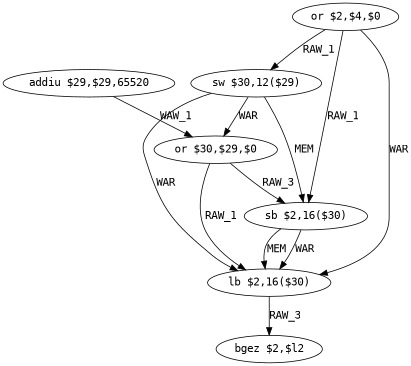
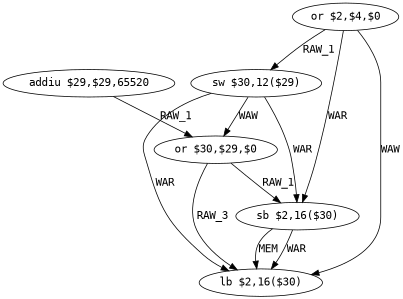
  digraph {
    fontname="DejaVu Sans Mono"
    node [fontname="DejaVu Sans Mono" shape=ellipse]
    edge [fontname="DejaVu Sans Mono"]
    n1 [label="addiu $29,$29,65520"]
    n2 [label="or $30,$29,$0"]
    n3 [label="sw $30,12($29)"]
    n4 [label="sb $2,16($30)"]
    n5 [label="lb $2,16($30)"]
-   n6 [label="bgez $2,$l2"]
    n7 [label="or $2,$4,$0"]
-   n1 -> n2 [label=WAW_1]
-   n2 -> n4 [label=RAW_3]
-   n2 -> n5 [label=RAW_1]
-   n3 -> n2 [label=WAR]
-   n3 -> n4 [label=MEM]
+   n1 -> n2 [label=RAW_1]
+   n2 -> n4 [label=RAW_1]
+   n2 -> n5 [label=RAW_3]
+   n3 -> n2 [label=WAW]
+   n3 -> n4 [label=WAR]
    n3 -> n5 [label=WAR]
    n4 -> n5 [label=WAR]
    n4 -> n5 [label=MEM]
-   n5 -> n6 [label=RAW_3]
    n7 -> n3 [label=RAW_1]
-   n7 -> n4 [label=RAW_1]
-   n7 -> n5 [label=WAR]
+   n7 -> n4 [label=WAR]
+   n7 -> n5 [label=WAW]
  }
